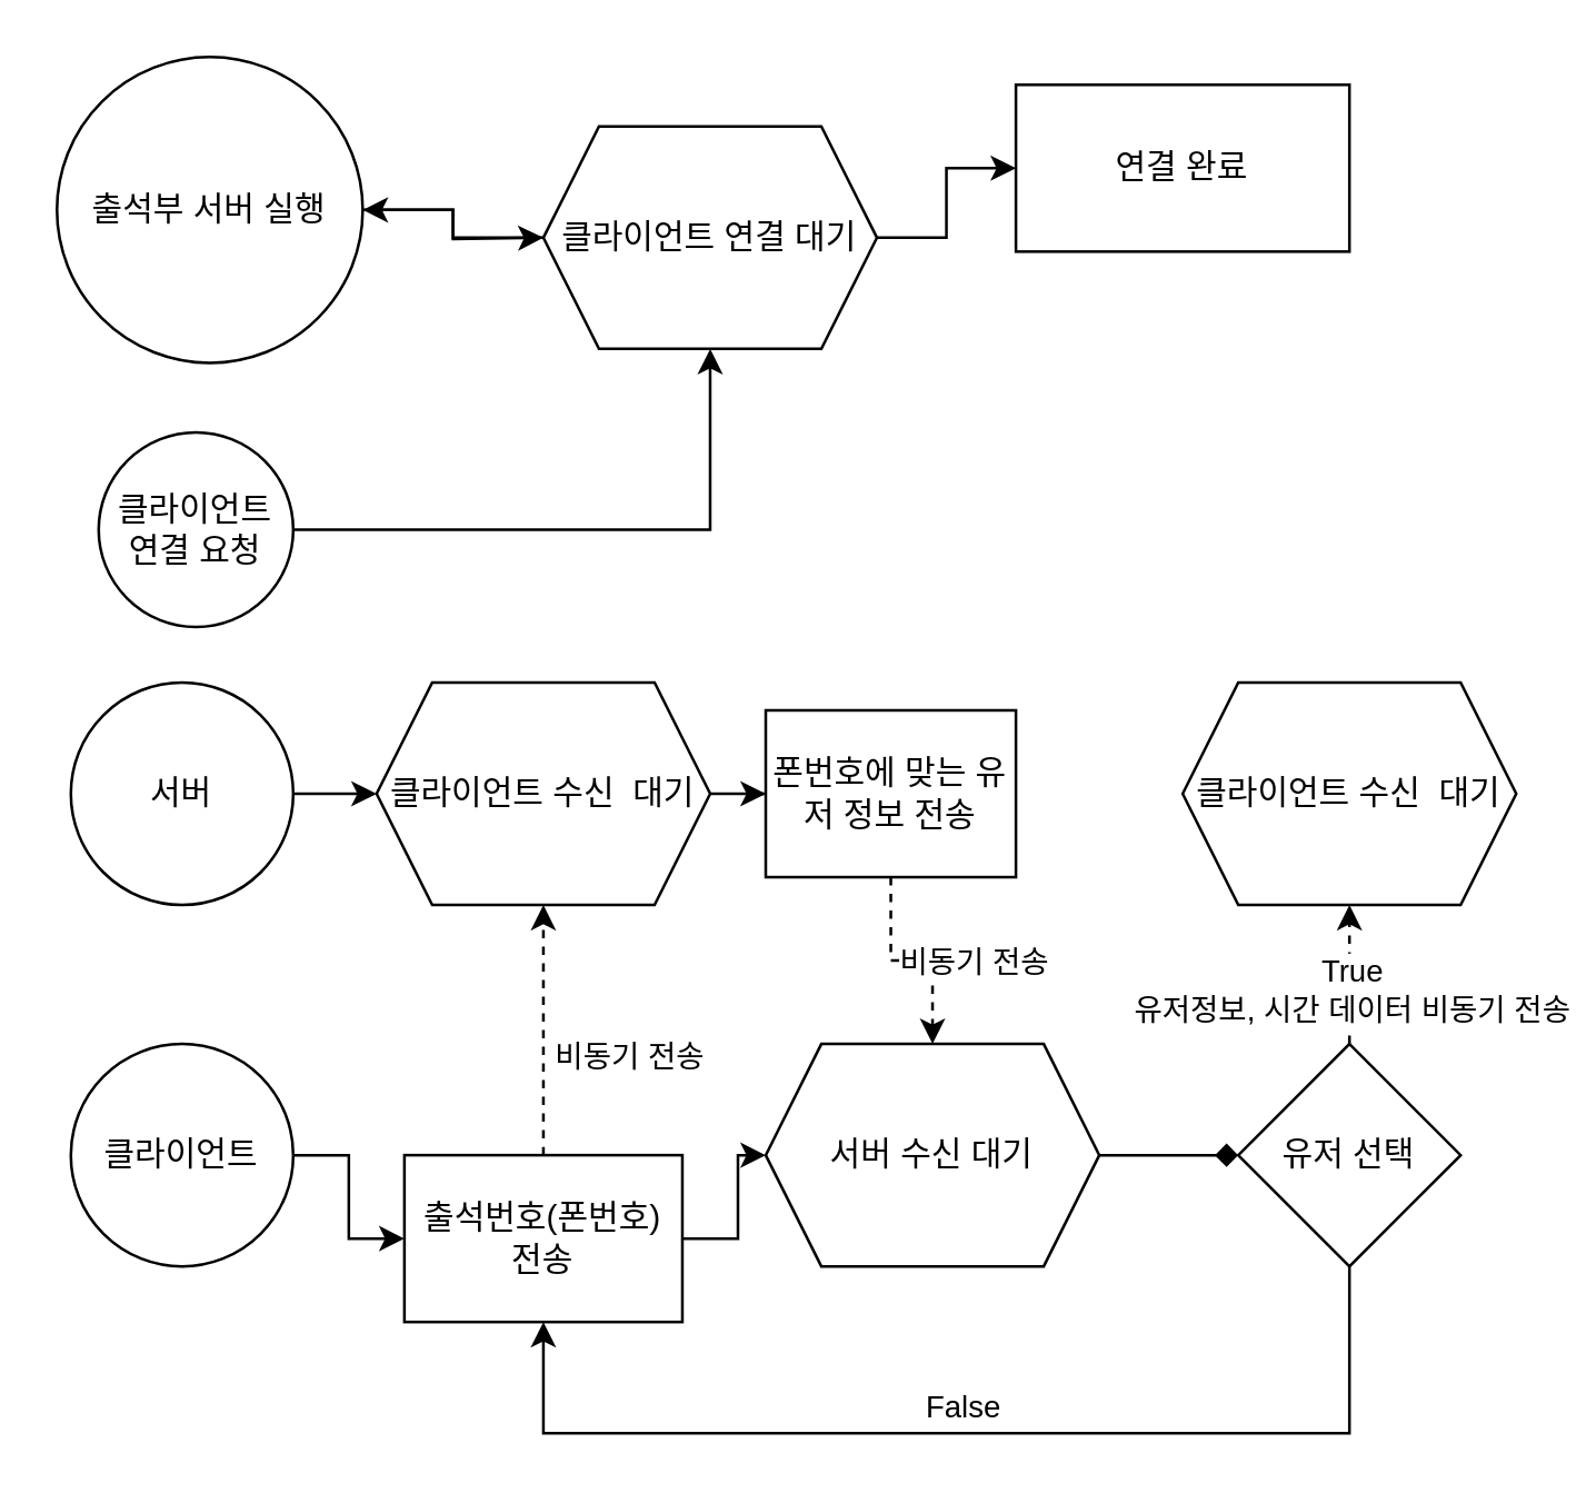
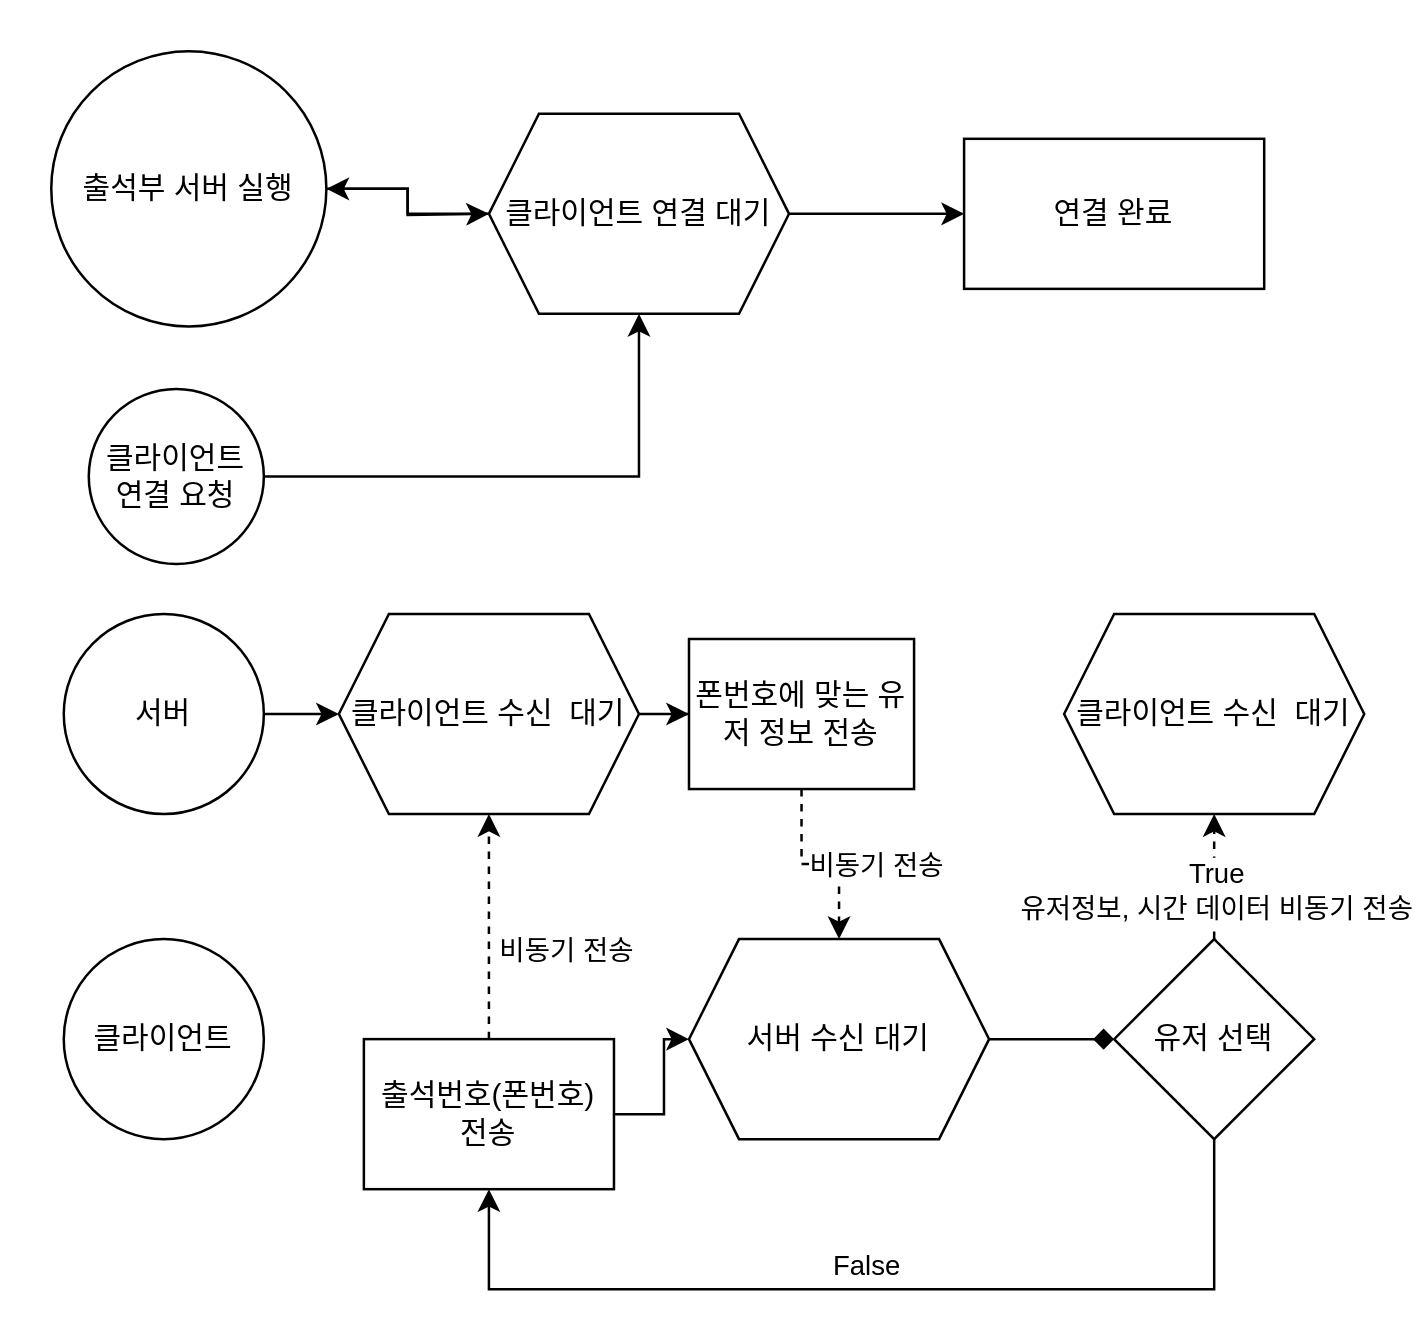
  <mxCell id="0" />
  <mxCell id="1" parent="0" />
  <mxCell id="2" style="edgeStyle=orthogonalEdgeStyle;rounded=0;orthogonalLoop=1;jettySize=auto;html=1;" edge="1" parent="1" source="3"><mxGeometry relative="1" as="geometry"><mxPoint x="195" y="85" as="targetPoint" /></mxGeometry></mxCell>
  <mxCell id="3" value="출석부 서버 실행" style="ellipse;whiteSpace=wrap;html=1;aspect=fixed;" vertex="1" parent="1"><mxGeometry x="20" y="20" width="110" height="110" as="geometry" /></mxCell>
  <mxCell id="4" style="edgeStyle=orthogonalEdgeStyle;rounded=0;orthogonalLoop=1;jettySize=auto;html=1;" edge="1" parent="1" source="5" target="8"><mxGeometry relative="1" as="geometry"><mxPoint x="255" y="115" as="targetPoint" /></mxGeometry></mxCell>
  <mxCell id="5" value="클라이언트 연결 요청" style="ellipse;whiteSpace=wrap;html=1;aspect=fixed;" vertex="1" parent="1"><mxGeometry x="35" y="155" width="70" height="70" as="geometry" /></mxCell>
  <mxCell id="6" value="" style="edgeStyle=orthogonalEdgeStyle;rounded=0;orthogonalLoop=1;jettySize=auto;html=1;" edge="1" parent="1" source="8" target="3"><mxGeometry relative="1" as="geometry" /></mxCell>
  <mxCell id="7" style="edgeStyle=orthogonalEdgeStyle;rounded=0;orthogonalLoop=1;jettySize=auto;html=1;" edge="1" parent="1" source="8" target="9"><mxGeometry relative="1" as="geometry" /></mxCell>
  <mxCell id="8" value="클라이언트 연결 대기" style="shape=hexagon;perimeter=hexagonPerimeter2;whiteSpace=wrap;html=1;fixedSize=1;" vertex="1" parent="1"><mxGeometry x="195" y="45" width="120" height="80" as="geometry" /></mxCell>
- <mxCell id="9" value="연결 완료" style="rounded=0;whiteSpace=wrap;html=1;" vertex="1" parent="1"><mxGeometry x="365" y="30" width="120" height="60" as="geometry" /></mxCell>
+ <mxCell id="9" value="연결 완료" style="rounded=0;whiteSpace=wrap;html=1;" vertex="1" parent="1"><mxGeometry x="385" y="55" width="120" height="60" as="geometry" /></mxCell>
  <mxCell id="10" style="edgeStyle=orthogonalEdgeStyle;rounded=0;orthogonalLoop=1;jettySize=auto;html=1;dashed=1;" edge="1" parent="1" source="13" target="19"><mxGeometry relative="1" as="geometry" /></mxCell>
  <mxCell id="11" value="비동기 전송" style="edgeLabel;html=1;align=center;verticalAlign=middle;resizable=0;points=[];" vertex="1" connectable="0" parent="10"><mxGeometry x="-0.2" y="-3" relative="1" as="geometry"><mxPoint x="27" as="offset" /></mxGeometry></mxCell>
  <mxCell id="12" style="edgeStyle=orthogonalEdgeStyle;rounded=0;orthogonalLoop=1;jettySize=auto;html=1;" edge="1" parent="1" source="13" target="21"><mxGeometry relative="1" as="geometry" /></mxCell>
  <mxCell id="13" value="출석번호(폰번호) 전송" style="rounded=0;whiteSpace=wrap;html=1;" vertex="1" parent="1"><mxGeometry x="145" y="415" width="100" height="60" as="geometry" /></mxCell>
  <mxCell id="14" style="edgeStyle=orthogonalEdgeStyle;rounded=0;orthogonalLoop=1;jettySize=auto;html=1;" edge="1" parent="1" source="15" target="19"><mxGeometry relative="1" as="geometry" /></mxCell>
  <mxCell id="15" value="서버" style="ellipse;whiteSpace=wrap;html=1;aspect=fixed;" vertex="1" parent="1"><mxGeometry x="25" y="245" width="80" height="80" as="geometry" /></mxCell>
- <mxCell id="16" style="edgeStyle=orthogonalEdgeStyle;rounded=0;orthogonalLoop=1;jettySize=auto;html=1;" edge="1" parent="1" source="17" target="13"><mxGeometry relative="1" as="geometry" /></mxCell>
  <mxCell id="17" value="클라이언트" style="ellipse;whiteSpace=wrap;html=1;aspect=fixed;" vertex="1" parent="1"><mxGeometry x="25" y="375" width="80" height="80" as="geometry" /></mxCell>
  <mxCell id="18" style="edgeStyle=orthogonalEdgeStyle;rounded=0;orthogonalLoop=1;jettySize=auto;html=1;" edge="1" parent="1" source="19" target="24"><mxGeometry relative="1" as="geometry" /></mxCell>
  <mxCell id="19" value="클라이언트 수신&amp;nbsp; 대기" style="shape=hexagon;perimeter=hexagonPerimeter2;whiteSpace=wrap;html=1;fixedSize=1;" vertex="1" parent="1"><mxGeometry x="135" y="245" width="120" height="80" as="geometry" /></mxCell>
  <mxCell id="20" style="edgeStyle=orthogonalEdgeStyle;rounded=0;orthogonalLoop=1;jettySize=auto;html=1;endArrow=diamond;" edge="1" parent="1" source="21" target="29"><mxGeometry relative="1" as="geometry" /></mxCell>
  <mxCell id="21" value="서버 수신 대기" style="shape=hexagon;perimeter=hexagonPerimeter2;whiteSpace=wrap;html=1;fixedSize=1;" vertex="1" parent="1"><mxGeometry x="275" y="375" width="120" height="80" as="geometry" /></mxCell>
  <mxCell id="22" style="edgeStyle=orthogonalEdgeStyle;rounded=0;orthogonalLoop=1;jettySize=auto;html=1;dashed=1;" edge="1" parent="1" source="24" target="21"><mxGeometry relative="1" as="geometry" /></mxCell>
  <mxCell id="23" value="비동기 전송" style="edgeLabel;html=1;align=center;verticalAlign=middle;resizable=0;points=[];" vertex="1" connectable="0" parent="22"><mxGeometry x="-0.133" y="4" relative="1" as="geometry"><mxPoint x="26" y="4" as="offset" /></mxGeometry></mxCell>
  <mxCell id="24" value="폰번호에 맞는 유저 정보 전송" style="rounded=0;whiteSpace=wrap;html=1;" vertex="1" parent="1"><mxGeometry x="275" y="255" width="90" height="60" as="geometry" /></mxCell>
  <mxCell id="25" style="edgeStyle=orthogonalEdgeStyle;rounded=0;orthogonalLoop=1;jettySize=auto;html=1;dashed=1;" edge="1" parent="1" source="29" target="30"><mxGeometry relative="1" as="geometry" /></mxCell>
  <mxCell id="26" value="True&lt;br&gt;유저정보, 시간 데이터 비동기 전송" style="edgeLabel;html=1;align=center;verticalAlign=middle;resizable=0;points=[];" vertex="1" connectable="0" parent="25"><mxGeometry x="-0.36" relative="1" as="geometry"><mxPoint y="-4" as="offset" /></mxGeometry></mxCell>
  <mxCell id="27" style="edgeStyle=orthogonalEdgeStyle;rounded=0;orthogonalLoop=1;jettySize=auto;html=1;" edge="1" parent="1" source="29" target="13"><mxGeometry relative="1" as="geometry"><Array as="points"><mxPoint x="485" y="515" /><mxPoint x="195" y="515" /></Array></mxGeometry></mxCell>
  <mxCell id="28" value="False" style="edgeLabel;html=1;align=center;verticalAlign=middle;resizable=0;points=[];" vertex="1" connectable="0" parent="27"><mxGeometry x="-0.348" y="1" relative="1" as="geometry"><mxPoint x="-73" y="-11" as="offset" /></mxGeometry></mxCell>
  <mxCell id="29" value="유저 선택" style="rhombus;whiteSpace=wrap;html=1;" vertex="1" parent="1"><mxGeometry x="445" y="375" width="80" height="80" as="geometry" /></mxCell>
  <mxCell id="30" value="클라이언트 수신&amp;nbsp; 대기" style="shape=hexagon;perimeter=hexagonPerimeter2;whiteSpace=wrap;html=1;fixedSize=1;" vertex="1" parent="1"><mxGeometry x="425" y="245" width="120" height="80" as="geometry" /></mxCell>
